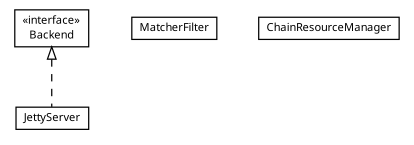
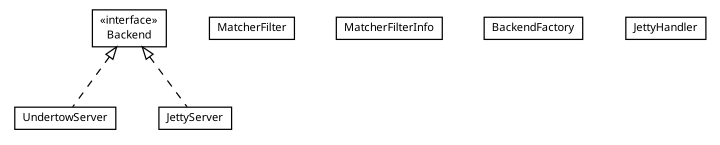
  digraph {
    nodesep=0.25
    ranksep=0.5
    fontname="Noto Sans"
    node [fontcolor=black fontname="Noto Sans" fontsize=9.0 shape=plaintext]
    edge [arrowtail=empty dir=back fontname="Noto Sans" fontsize=10 headport=p labelfontname=Helvetica labelfontsize=10 style=dashed tailport=p]
    n1 [label=<<table title="sabina.server.Backend" border="0" cellborder="1" cellspacing="0" cellpadding="2" port="p" href="./Backend.html"> 		<tr><td><table border="0" cellspacing="0" cellpadding="1"> <tr><td align="center" balign="center"> &#171;interface&#187; </td></tr> <tr><td align="center" balign="center"> Backend </td></tr> 		</table></td></tr> 		</table>>]
+   n2 [label=<<table title="sabina.server.UndertowServer" border="0" cellborder="1" cellspacing="0" cellpadding="2" port="p" href="./UndertowServer.html"> 		<tr><td><table border="0" cellspacing="0" cellpadding="1"> <tr><td align="center" balign="center"> UndertowServer </td></tr> 		</table></td></tr> 		</table>>]
    n3 [label=<<table title="sabina.server.JettyServer" border="0" cellborder="1" cellspacing="0" cellpadding="2" port="p" href="./JettyServer.html"> 		<tr><td><table border="0" cellspacing="0" cellpadding="1"> <tr><td align="center" balign="center"> JettyServer </td></tr> 		</table></td></tr> 		</table>>]
    n4 [label=<<table title="sabina.server.MatcherFilter" border="0" cellborder="1" cellspacing="0" cellpadding="2" port="p" href="./MatcherFilter.html"> 		<tr><td><table border="0" cellspacing="0" cellpadding="1"> <tr><td align="center" balign="center"> MatcherFilter </td></tr> 		</table></td></tr> 		</table>>]
-   n6 [label=<<table title="sabina.server.ChainResourceManager" border="0" cellborder="1" cellspacing="0" cellpadding="2" port="p" href="./ChainResourceManager.html"> 		<tr><td><table border="0" cellspacing="0" cellpadding="1"> <tr><td align="center" balign="center"> ChainResourceManager </td></tr> 		</table></td></tr> 		</table>>]
+   n5 [label=<<table title="sabina.server.MatcherFilterInfo" border="0" cellborder="1" cellspacing="0" cellpadding="2" port="p" href="./MatcherFilterInfo.html"> 		<tr><td><table border="0" cellspacing="0" cellpadding="1"> <tr><td align="center" balign="center"> MatcherFilterInfo </td></tr> 		</table></td></tr> 		</table>>]
+   n7 [label=<<table title="sabina.server.BackendFactory" border="0" cellborder="1" cellspacing="0" cellpadding="2" port="p" href="./BackendFactory.html"> 		<tr><td><table border="0" cellspacing="0" cellpadding="1"> <tr><td align="center" balign="center"> BackendFactory </td></tr> 		</table></td></tr> 		</table>>]
+   n8 [label=<<table title="sabina.server.JettyHandler" border="0" cellborder="1" cellspacing="0" cellpadding="2" port="p" href="./JettyHandler.html"> 		<tr><td><table border="0" cellspacing="0" cellpadding="1"> <tr><td align="center" balign="center"> JettyHandler </td></tr> 		</table></td></tr> 		</table>>]
+   n1 -> n2
    n1 -> n3
  }
